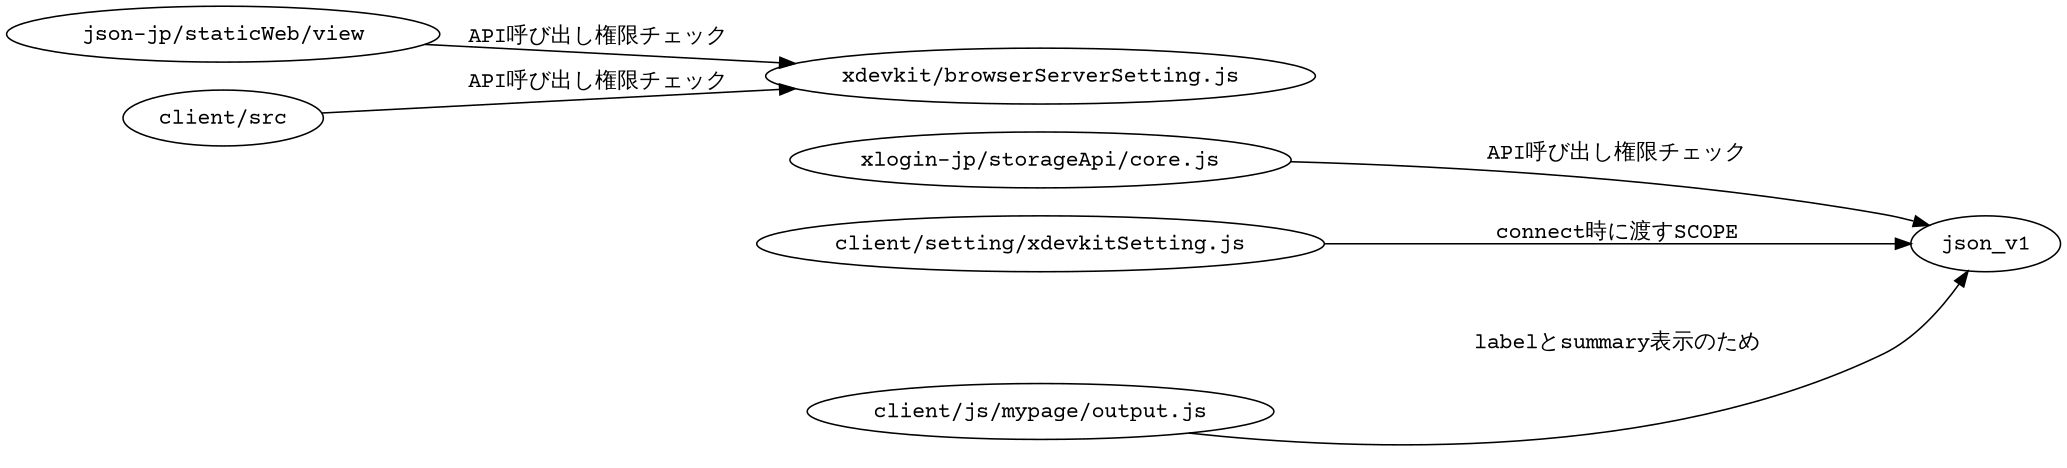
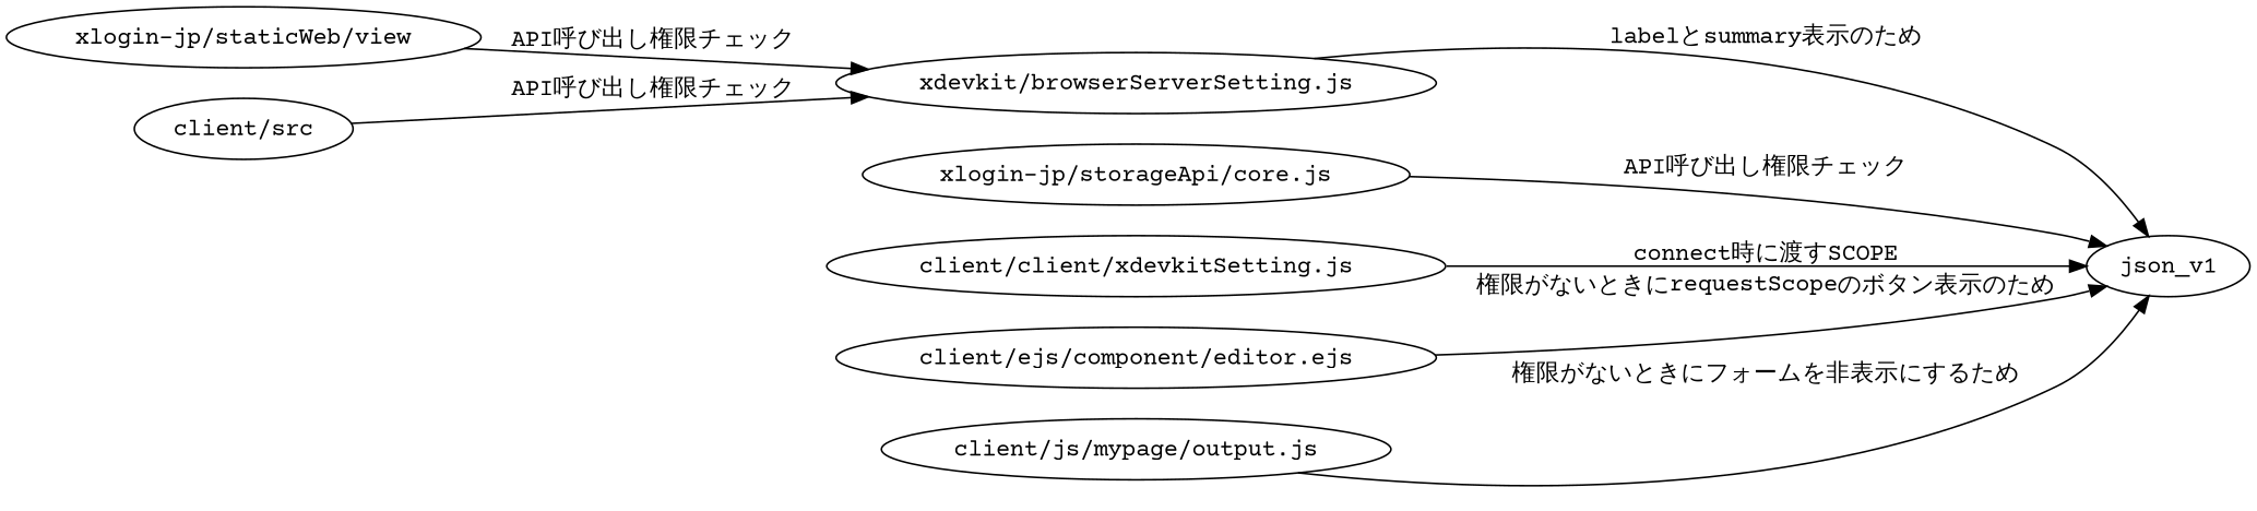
  digraph {
    fontname="Courier Prime"
    rankdir=LR
    node [fontname="Courier Prime"]
    edge [fontname="Courier Prime"]
-   "xlogin-jp/staticWeb/view" [label="json-jp/staticWeb/view"]
+   "xlogin-jp/staticWeb/view"
    "xdevkit/browserServerSetting.js"
    json_v1
    "xlogin-jp/storageApi/core.js"
    "client/src"
-   "client/setting/xdevkitSetting.js"
+   "client/setting/xdevkitSetting.js" [label="client/client/xdevkitSetting.js"]
+   "client/ejs/component/editor.ejs"
    "client/js/mypage/output.js"
    "xlogin-jp/staticWeb/view" -> "xdevkit/browserServerSetting.js" [label="API呼び出し権限チェック"]
+   "xdevkit/browserServerSetting.js" -> json_v1 [label="labelとsummary表示のため"]
    "xlogin-jp/storageApi/core.js" -> json_v1 [label="API呼び出し権限チェック"]
    "client/src" -> "xdevkit/browserServerSetting.js" [label="API呼び出し権限チェック"]
    "client/setting/xdevkitSetting.js" -> json_v1 [label="connect時に渡すSCOPE"]
-   "client/js/mypage/output.js" -> json_v1 [label="labelとsummary表示のため"]
+   "client/ejs/component/editor.ejs" -> json_v1 [label="権限がないときにrequestScopeのボタン表示のため"]
+   "client/js/mypage/output.js" -> json_v1 [label="権限がないときにフォームを非表示にするため"]
  }
